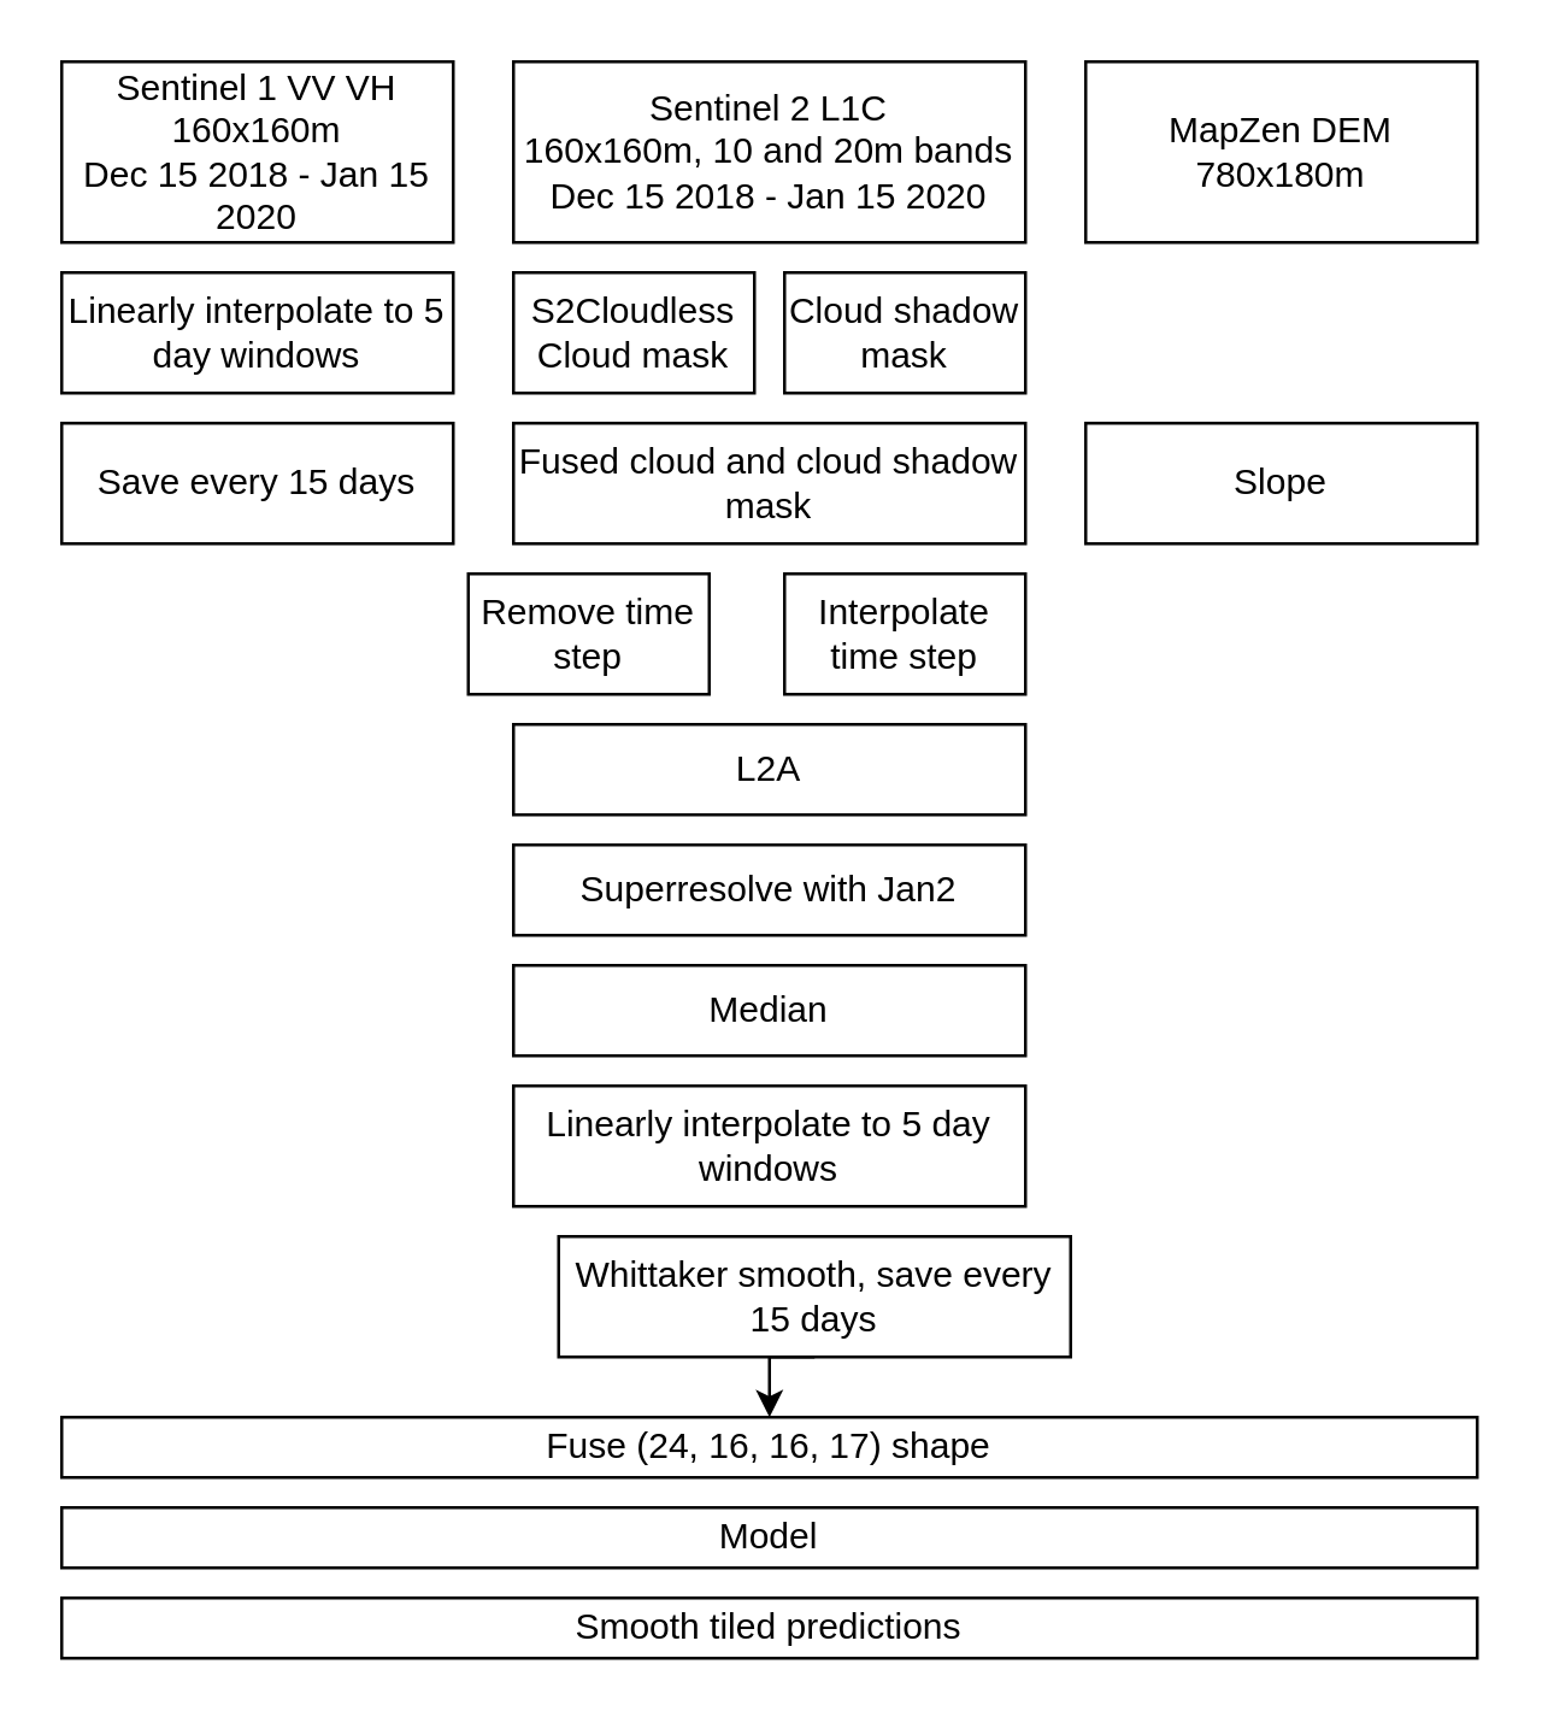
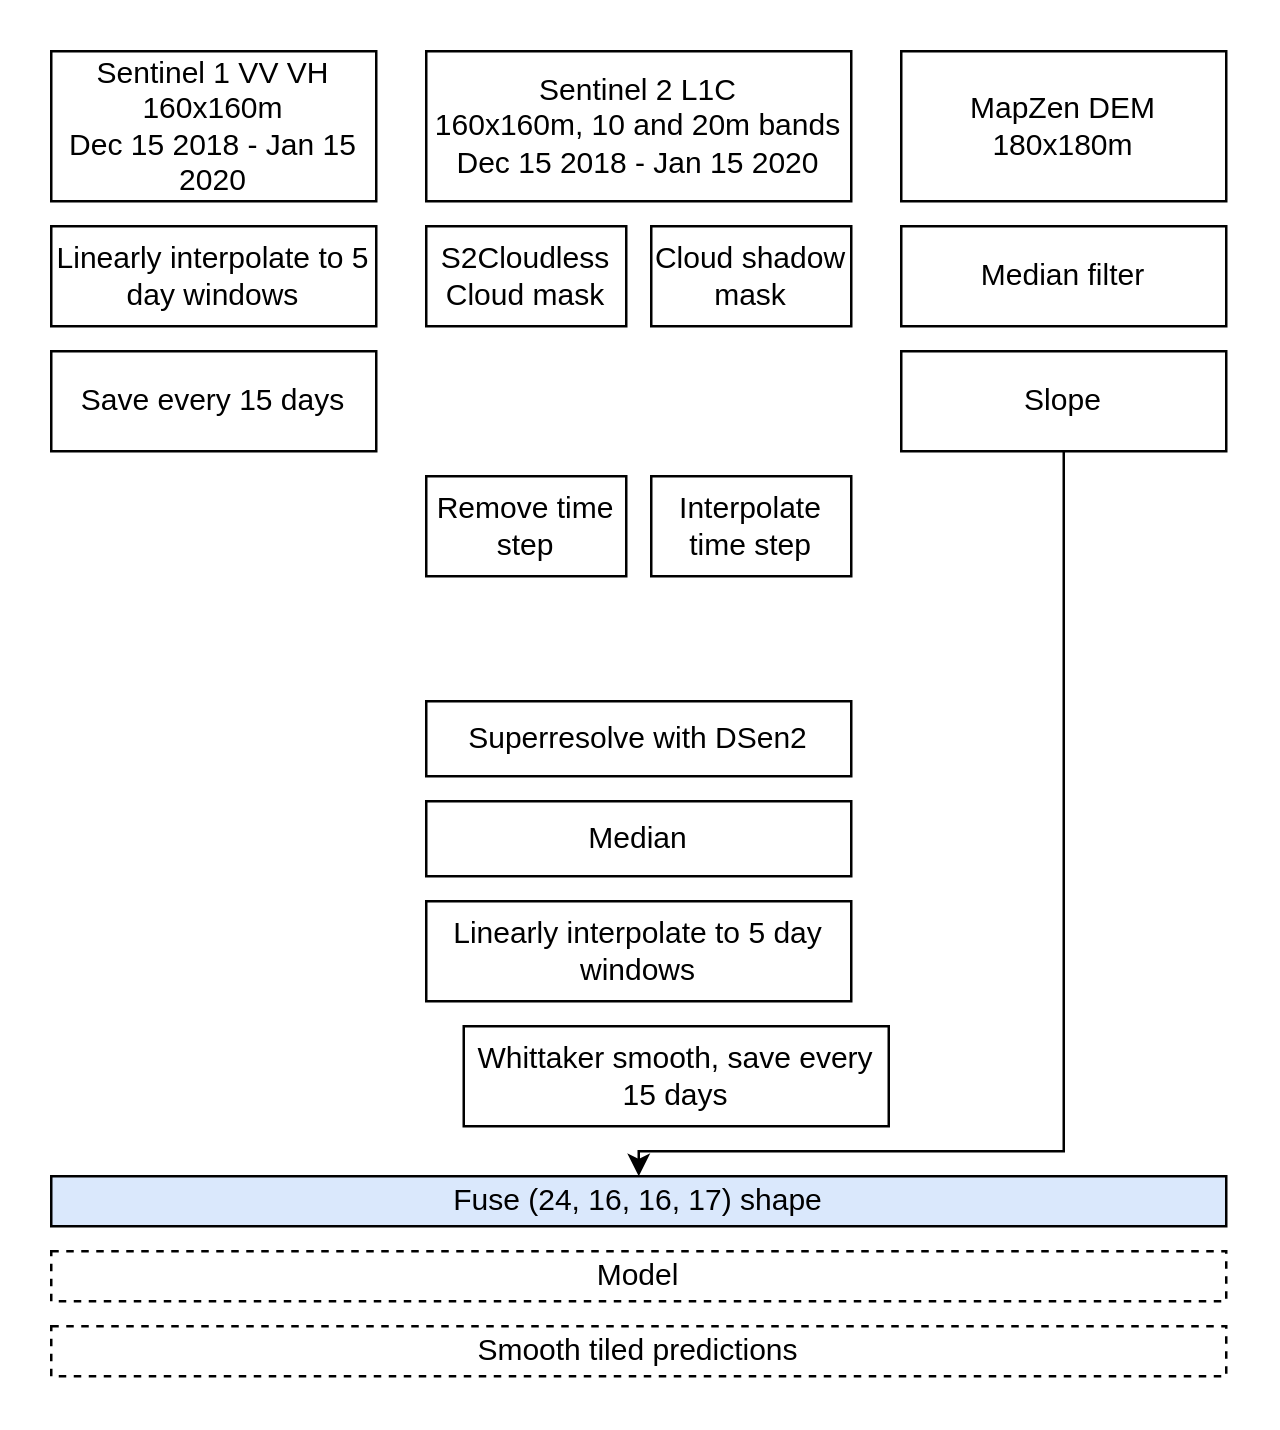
  <mxCell id="0" />
  <mxCell id="1" parent="0" />
  <mxCell id="2" value="Sentinel 2 L1C&lt;br&gt;160x160m, 10 and 20m bands&lt;br&gt;Dec 15 2018 - Jan 15 2020" style="text;html=1;strokeColor=#000000;fillColor=none;align=center;verticalAlign=middle;whiteSpace=wrap;rounded=0;" vertex="1" parent="1"><mxGeometry x="170" y="20" width="170" height="60" as="geometry" /></mxCell>
- <mxCell id="3" value="MapZen DEM&lt;br&gt;780x180m" style="text;html=1;strokeColor=#000000;fillColor=none;align=center;verticalAlign=middle;whiteSpace=wrap;rounded=0;" vertex="1" parent="1"><mxGeometry x="360" y="20" width="130" height="60" as="geometry" /></mxCell>
+ <mxCell id="3" value="MapZen DEM&lt;br&gt;180x180m" style="text;html=1;strokeColor=#000000;fillColor=none;align=center;verticalAlign=middle;whiteSpace=wrap;rounded=0;" vertex="1" parent="1"><mxGeometry x="360" y="20" width="130" height="60" as="geometry" /></mxCell>
  <mxCell id="4" value="Sentinel 1 VV VH&lt;br&gt;160x160m&lt;br&gt;Dec 15 2018 - Jan 15 2020" style="text;html=1;strokeColor=#000000;fillColor=none;align=center;verticalAlign=middle;whiteSpace=wrap;rounded=0;" vertex="1" parent="1"><mxGeometry x="20" y="20" width="130" height="60" as="geometry" /></mxCell>
  <mxCell id="5" value="S2Cloudless Cloud mask" style="text;html=1;strokeColor=#000000;fillColor=none;align=center;verticalAlign=middle;whiteSpace=wrap;rounded=0;" vertex="1" parent="1"><mxGeometry x="170" y="90" width="80" height="40" as="geometry" /></mxCell>
  <mxCell id="6" value="Cloud shadow mask" style="text;html=1;strokeColor=#000000;fillColor=none;align=center;verticalAlign=middle;whiteSpace=wrap;rounded=0;" vertex="1" parent="1"><mxGeometry x="260" y="90" width="80" height="40" as="geometry" /></mxCell>
- <mxCell id="7" value="Fused cloud and cloud shadow mask" style="text;html=1;strokeColor=#000000;fillColor=none;align=center;verticalAlign=middle;whiteSpace=wrap;rounded=0;" vertex="1" parent="1"><mxGeometry x="170" y="140" width="170" height="40" as="geometry" /></mxCell>
- <mxCell id="8" value="Remove time step" style="text;html=1;strokeColor=#000000;fillColor=none;align=center;verticalAlign=middle;whiteSpace=wrap;rounded=0;" vertex="1" parent="1"><mxGeometry x="155" y="190" width="80" height="40" as="geometry" /></mxCell>
+ <mxCell id="8" value="Remove time step" style="text;html=1;strokeColor=#000000;fillColor=none;align=center;verticalAlign=middle;whiteSpace=wrap;rounded=0;" vertex="1" parent="1"><mxGeometry x="170" y="190" width="80" height="40" as="geometry" /></mxCell>
  <mxCell id="9" value="Interpolate time step" style="text;html=1;strokeColor=#000000;fillColor=none;align=center;verticalAlign=middle;whiteSpace=wrap;rounded=0;" vertex="1" parent="1"><mxGeometry x="260" y="190" width="80" height="40" as="geometry" /></mxCell>
- <mxCell id="10" value="L2A" style="text;html=1;strokeColor=#000000;fillColor=none;align=center;verticalAlign=middle;whiteSpace=wrap;rounded=0;" vertex="1" parent="1"><mxGeometry x="170" y="240" width="170" height="30" as="geometry" /></mxCell>
- <mxCell id="11" value="Superresolve with Jan2" style="text;html=1;strokeColor=#000000;fillColor=none;align=center;verticalAlign=middle;whiteSpace=wrap;rounded=0;" vertex="1" parent="1"><mxGeometry x="170" y="280" width="170" height="30" as="geometry" /></mxCell>
+ <mxCell id="11" value="Superresolve with DSen2" style="text;html=1;strokeColor=#000000;fillColor=none;align=center;verticalAlign=middle;whiteSpace=wrap;rounded=0;" vertex="1" parent="1"><mxGeometry x="170" y="280" width="170" height="30" as="geometry" /></mxCell>
  <mxCell id="12" value="Median" style="text;html=1;strokeColor=#000000;fillColor=none;align=center;verticalAlign=middle;whiteSpace=wrap;rounded=0;" vertex="1" parent="1"><mxGeometry x="170" y="320" width="170" height="30" as="geometry" /></mxCell>
  <mxCell id="13" value="Linearly interpolate to 5 day windows&lt;span style=&quot;color: rgba(0 , 0 , 0 , 0) ; font-family: monospace ; font-size: 0px ; white-space: nowrap&quot;&gt;%3CmxGraphModel%3E%3Croot%3E%3CmxCell%20id%3D%220%22%2F%3E%3CmxCell%20id%3D%221%22%20parent%3D%220%22%2F%3E%3CmxCell%20id%3D%222%22%20value%3D%22Indices%22%20style%3D%22text%3Bhtml%3D1%3BstrokeColor%3D%23000000%3BfillColor%3Dnone%3Balign%3Dcenter%3BverticalAlign%3Dmiddle%3BwhiteSpace%3Dwrap%3Brounded%3D0%3B%22%20vertex%3D%221%22%20parent%3D%221%22%3E%3CmxGeometry%20x%3D%22340%22%20y%3D%22490%22%20width%3D%22170%22%20height%3D%2240%22%20as%3D%22geometry%22%2F%3E%3C%2FmxCell%3E%3C%2Froot%3E%3C%2FmxGraphModel%3E&lt;/span&gt;" style="text;html=1;strokeColor=#000000;fillColor=none;align=center;verticalAlign=middle;whiteSpace=wrap;rounded=0;" vertex="1" parent="1"><mxGeometry x="170" y="360" width="170" height="40" as="geometry" /></mxCell>
- <mxCell id="14" style="edgeStyle=orthogonalEdgeStyle;rounded=0;orthogonalLoop=1;jettySize=auto;html=1;exitX=0.5;exitY=1;exitDx=0;exitDy=0;entryX=0.5;entryY=0;entryDx=0;entryDy=0;" edge="1" parent="1" source="15" target="21"><mxGeometry relative="1" as="geometry" /></mxCell>
  <mxCell id="15" value="Whittaker smooth, save every 15 days" style="text;html=1;strokeColor=#000000;fillColor=none;align=center;verticalAlign=middle;whiteSpace=wrap;rounded=0;" vertex="1" parent="1"><mxGeometry x="185" y="410" width="170" height="40" as="geometry" /></mxCell>
  <mxCell id="16" value="Linearly interpolate to 5 day windows&lt;span style=&quot;color: rgba(0 , 0 , 0 , 0) ; font-family: monospace ; font-size: 0px ; white-space: nowrap&quot;&gt;%3CmxGraphModel%3E%3Croot%3E%3CmxCell%20id%3D%220%22%2F%3E%3CmxCell%20id%3D%221%22%20parent%3D%220%22%2F%3E%3CmxCell%20id%3D%222%22%20value%3D%22Indices%22%20style%3D%22text%3Bhtml%3D1%3BstrokeColor%3D%23000000%3BfillColor%3Dnone%3Balign%3Dcenter%3BverticalAlign%3Dmiddle%3BwhiteSpace%3Dwrap%3Brounded%3D0%3B%22%20vertex%3D%221%22%20parent%3D%221%22%3E%3CmxGeometry%20x%3D%22340%22%20y%3D%22490%22%20width%3D%22170%22%20height%3D%2240%22%20as%3D%22geometry%22%2F%3E%3C%2FmxCell%3E%3C%2Froot%3E%3C%2FmxGraphModel%3E&lt;/span&gt;" style="text;html=1;strokeColor=#000000;fillColor=none;align=center;verticalAlign=middle;whiteSpace=wrap;rounded=0;" vertex="1" parent="1"><mxGeometry x="20" y="90" width="130" height="40" as="geometry" /></mxCell>
  <mxCell id="17" value="Save every 15 days" style="text;html=1;strokeColor=#000000;fillColor=none;align=center;verticalAlign=middle;whiteSpace=wrap;rounded=0;" vertex="1" parent="1"><mxGeometry x="20" y="140" width="130" height="40" as="geometry" /></mxCell>
+ <mxCell id="18" value="Median filter" style="text;html=1;strokeColor=#000000;fillColor=none;align=center;verticalAlign=middle;whiteSpace=wrap;rounded=0;" vertex="1" parent="1"><mxGeometry x="360" y="90" width="130" height="40" as="geometry" /></mxCell>
+ <mxCell id="19" style="edgeStyle=orthogonalEdgeStyle;rounded=0;orthogonalLoop=1;jettySize=auto;html=1;entryX=0.5;entryY=0;entryDx=0;entryDy=0;" edge="1" parent="1" source="20" target="21"><mxGeometry relative="1" as="geometry"><Array as="points"><mxPoint x="425" y="460" /><mxPoint x="255" y="460" /></Array></mxGeometry></mxCell>
  <mxCell id="20" value="Slope" style="text;html=1;strokeColor=#000000;fillColor=none;align=center;verticalAlign=middle;whiteSpace=wrap;rounded=0;" vertex="1" parent="1"><mxGeometry x="360" y="140" width="130" height="40" as="geometry" /></mxCell>
- <mxCell id="21" value="Fuse (24, 16, 16, 17) shape" style="rounded=0;whiteSpace=wrap;html=1;strokeColor=#000000;" vertex="1" parent="1"><mxGeometry x="20" y="470" width="470" height="20" as="geometry" /></mxCell>
- <mxCell id="22" value="Model" style="rounded=0;whiteSpace=wrap;html=1;strokeColor=#000000;" vertex="1" parent="1"><mxGeometry x="20" y="500" width="470" height="20" as="geometry" /></mxCell>
- <mxCell id="23" value="Smooth tiled predictions" style="rounded=0;whiteSpace=wrap;html=1;strokeColor=#000000;" vertex="1" parent="1"><mxGeometry x="20" y="530" width="470" height="20" as="geometry" /></mxCell>
+ <mxCell id="21" value="Fuse (24, 16, 16, 17) shape" style="rounded=0;whiteSpace=wrap;html=1;strokeColor=#000000;fillColor=#dae8fc;" vertex="1" parent="1"><mxGeometry x="20" y="470" width="470" height="20" as="geometry" /></mxCell>
+ <mxCell id="22" value="Model" style="rounded=0;whiteSpace=wrap;html=1;strokeColor=#000000;dashed=1;" vertex="1" parent="1"><mxGeometry x="20" y="500" width="470" height="20" as="geometry" /></mxCell>
+ <mxCell id="23" value="Smooth tiled predictions" style="rounded=0;whiteSpace=wrap;html=1;strokeColor=#000000;dashed=1;" vertex="1" parent="1"><mxGeometry x="20" y="530" width="470" height="20" as="geometry" /></mxCell>
